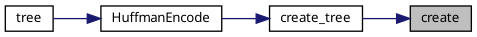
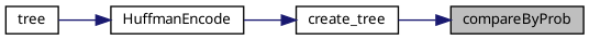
  digraph {
    fontname="Noto Sans"
    rankdir=RL
    node [color=black fillcolor=white fontname="Noto Sans" fontsize=10 shape=record style=filled]
    edge [color=midnightblue dir=back fontname="Noto Sans" fontsize=10 labelfontname=Helvetica labelfontsize=10 style=solid]
-   n1 [fillcolor=grey75 fontcolor=black height=0.2 label=create width=0.4]
+   n1 [fillcolor=grey75 fontcolor=black height=0.2 label=compareByProb width=0.4]
    n2 [height=0.2 label=create_tree width=0.4]
    n3 [height=0.2 label=HuffmanEncode width=0.4]
    n4 [height=0.2 label=tree width=0.4]
    n1 -> n2
    n2 -> n3
    n3 -> n4
  }
